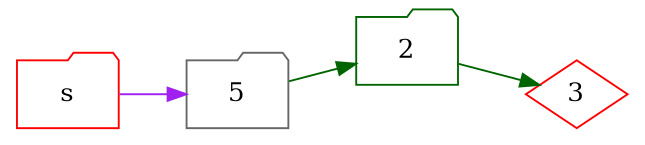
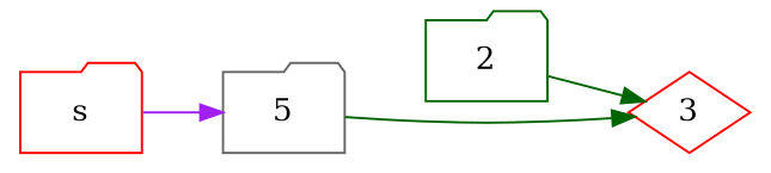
  digraph {
    rankdir=LR
    node [color=red shape=folder]
    edge [color=darkgreen]
    n1 [color=gray40 label=5]
    s
    2 [color=darkgreen]
    3 [shape=diamond]
-   n1 -> 2
+   n1 -> 3
    s -> n1 [color=purple]
    2 -> 3
  }
